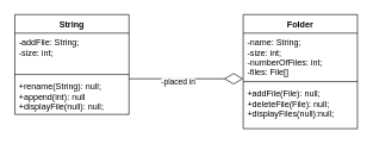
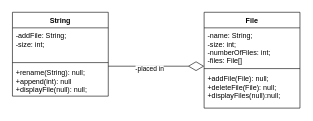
  <mxCell id="0" />
  <mxCell id="1" parent="0" />
  <mxCell id="2" value="String" style="swimlane;fontStyle=1;align=center;verticalAlign=top;childLayout=stackLayout;horizontal=1;startSize=26;horizontalStack=0;resizeParent=1;resizeParentMax=0;resizeLast=0;collapsible=1;marginBottom=0;" vertex="1" parent="1"><mxGeometry x="20" y="20" width="160" height="140" as="geometry" /></mxCell>
  <mxCell id="3" value="-addFile: String;&#10;-size: int;" style="text;strokeColor=none;fillColor=none;align=left;verticalAlign=top;spacingLeft=4;spacingRight=4;overflow=hidden;rotatable=0;points=[[0,0.5],[1,0.5]];portConstraint=eastwest;" vertex="1" parent="2"><mxGeometry y="26" width="160" height="54" as="geometry" /></mxCell>
  <mxCell id="4" value="" style="line;strokeWidth=1;fillColor=none;align=left;verticalAlign=middle;spacingTop=-1;spacingLeft=3;spacingRight=3;rotatable=0;labelPosition=right;points=[];portConstraint=eastwest;strokeColor=inherit;" vertex="1" parent="2"><mxGeometry y="80" width="160" height="8" as="geometry" /></mxCell>
  <mxCell id="5" value="+rename(String): null;&#10;+append(int): null&#10;+displayFile(null): null;" style="text;strokeColor=none;fillColor=none;align=left;verticalAlign=top;spacingLeft=4;spacingRight=4;overflow=hidden;rotatable=0;points=[[0,0.5],[1,0.5]];portConstraint=eastwest;" vertex="1" parent="2"><mxGeometry y="88" width="160" height="52" as="geometry" /></mxCell>
- <mxCell id="6" value="Folder" style="swimlane;fontStyle=1;align=center;verticalAlign=top;childLayout=stackLayout;horizontal=1;startSize=26;horizontalStack=0;resizeParent=1;resizeParentMax=0;resizeLast=0;collapsible=1;marginBottom=0;" vertex="1" parent="1"><mxGeometry x="340" y="20" width="160" height="160" as="geometry" /></mxCell>
+ <mxCell id="6" value="File" style="swimlane;fontStyle=1;align=center;verticalAlign=top;childLayout=stackLayout;horizontal=1;startSize=26;horizontalStack=0;resizeParent=1;resizeParentMax=0;resizeLast=0;collapsible=1;marginBottom=0;" vertex="1" parent="1"><mxGeometry x="340" y="20" width="160" height="160" as="geometry" /></mxCell>
  <mxCell id="7" value="-name: String;&#10;-size: int;&#10;-numberOfFiles: int;&#10;-files: File[]" style="text;strokeColor=none;fillColor=none;align=left;verticalAlign=top;spacingLeft=4;spacingRight=4;overflow=hidden;rotatable=0;points=[[0,0.5],[1,0.5]];portConstraint=eastwest;" vertex="1" parent="6"><mxGeometry y="26" width="160" height="64" as="geometry" /></mxCell>
  <mxCell id="8" value="" style="line;strokeWidth=1;fillColor=none;align=left;verticalAlign=middle;spacingTop=-1;spacingLeft=3;spacingRight=3;rotatable=0;labelPosition=right;points=[];portConstraint=eastwest;strokeColor=inherit;" vertex="1" parent="6"><mxGeometry y="90" width="160" height="8" as="geometry" /></mxCell>
  <mxCell id="9" value="+addFile(File): null;&#10;+deleteFile(File): null;&#10;+displayFiles(null):null;" style="text;strokeColor=none;fillColor=none;align=left;verticalAlign=top;spacingLeft=4;spacingRight=4;overflow=hidden;rotatable=0;points=[[0,0.5],[1,0.5]];portConstraint=eastwest;" vertex="1" parent="6"><mxGeometry y="98" width="160" height="62" as="geometry" /></mxCell>
  <mxCell id="10" value="" style="endArrow=diamondThin;endFill=0;endSize=24;html=1;rounded=0;" edge="1" parent="1"><mxGeometry width="160" relative="1" as="geometry"><mxPoint x="180" y="110" as="sourcePoint" /><mxPoint x="340" y="110" as="targetPoint" /><Array as="points"><mxPoint x="260" y="110" /></Array></mxGeometry></mxCell>
  <mxCell id="11" value="-placed in" style="edgeLabel;html=1;align=center;verticalAlign=middle;resizable=0;points=[];" vertex="1" connectable="0" parent="10"><mxGeometry x="-0.145" y="-4" relative="1" as="geometry"><mxPoint as="offset" /></mxGeometry></mxCell>
